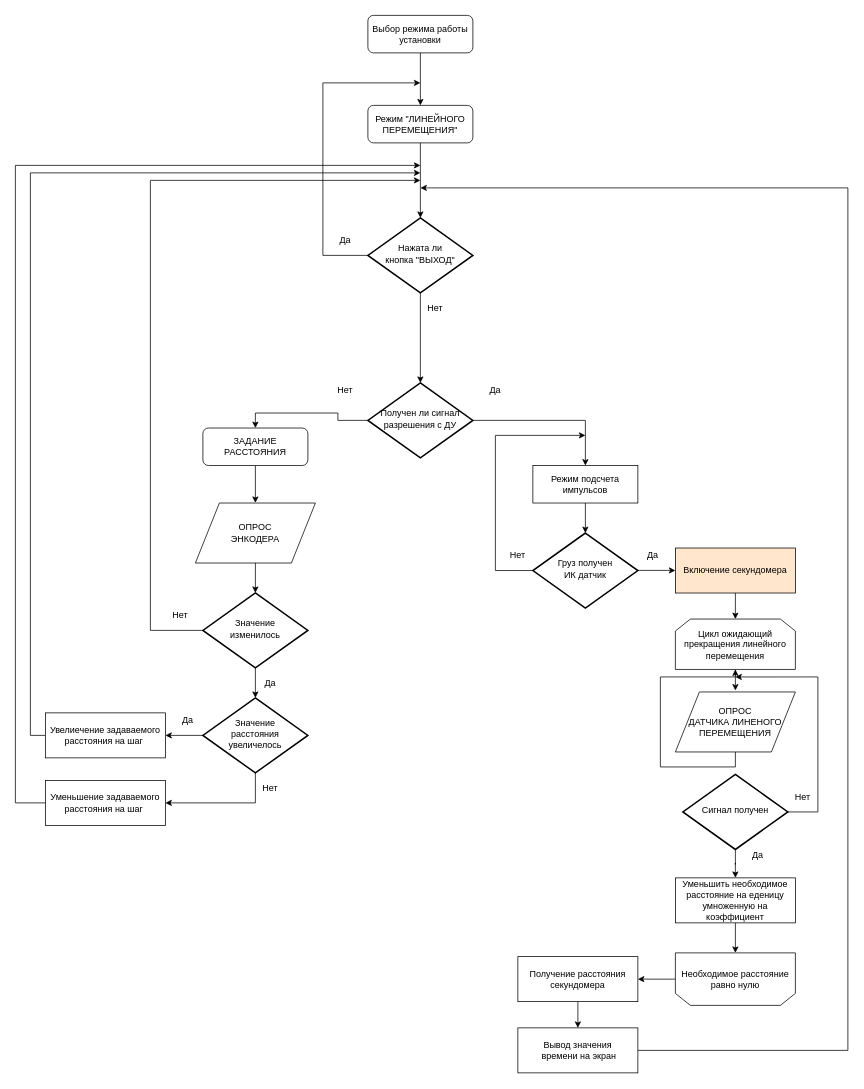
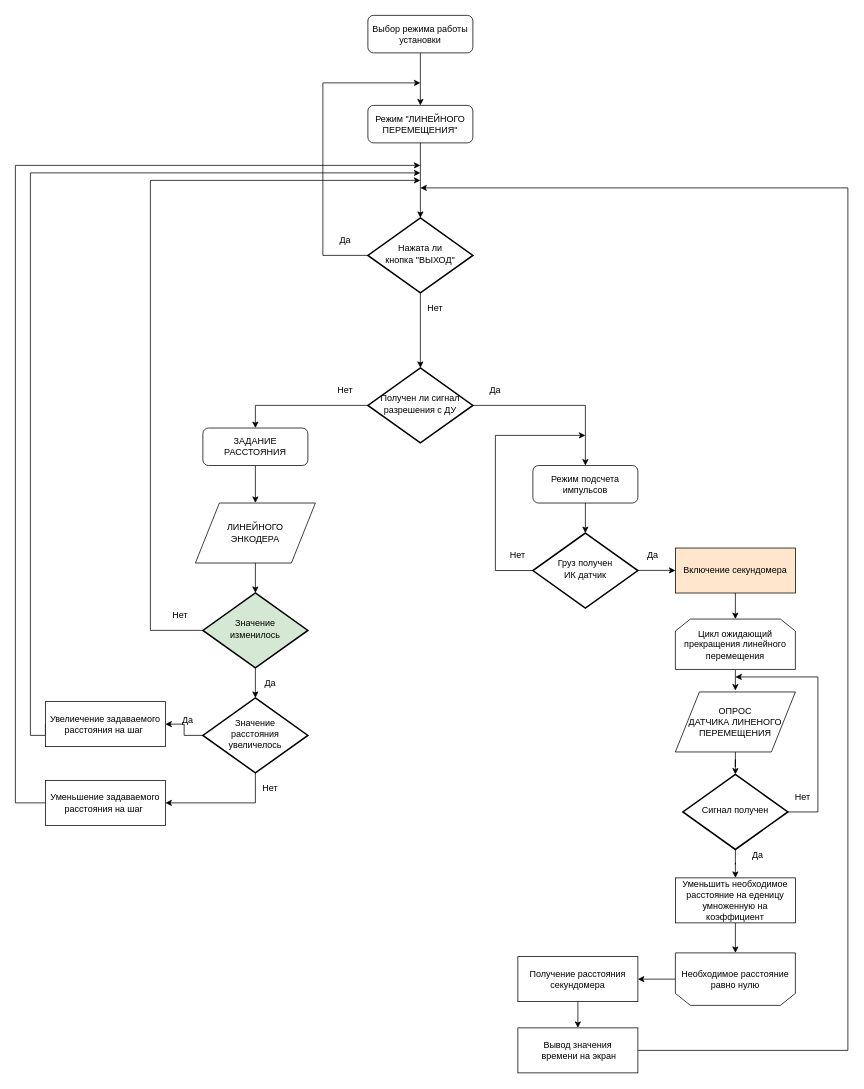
  <mxCell id="0" />
  <mxCell id="1" parent="0" />
  <mxCell id="2" style="edgeStyle=orthogonalEdgeStyle;rounded=0;orthogonalLoop=1;jettySize=auto;html=1;exitX=0.5;exitY=1;exitDx=0;exitDy=0;entryX=0.5;entryY=0;entryDx=0;entryDy=0;" edge="1" parent="1" source="3" target="6"><mxGeometry relative="1" as="geometry" /></mxCell>
  <mxCell id="3" value="Режим &quot;ЛИНЕЙНОГО ПЕРЕМЕЩЕНИЯ&quot;" style="rounded=1;whiteSpace=wrap;html=1;fontSize=12;glass=0;strokeWidth=1;shadow=0;" vertex="1" parent="1"><mxGeometry x="490" y="140" width="140" height="50" as="geometry" /></mxCell>
  <mxCell id="4" style="edgeStyle=orthogonalEdgeStyle;rounded=0;orthogonalLoop=1;jettySize=auto;html=1;exitX=0.5;exitY=1;exitDx=0;exitDy=0;entryX=0.5;entryY=0;entryDx=0;entryDy=0;" edge="1" parent="1" source="6" target="10"><mxGeometry relative="1" as="geometry" /></mxCell>
  <mxCell id="5" style="edgeStyle=orthogonalEdgeStyle;rounded=0;orthogonalLoop=1;jettySize=auto;html=1;exitX=0;exitY=0.5;exitDx=0;exitDy=0;" edge="1" parent="1" source="6"><mxGeometry relative="1" as="geometry"><mxPoint x="560" y="110" as="targetPoint" /><Array as="points"><mxPoint x="430" y="340" /><mxPoint x="430" y="110" /></Array></mxGeometry></mxCell>
  <mxCell id="6" value="Нажата ли кнопка&amp;nbsp;&quot;ВЫХОД&quot;" style="rhombus;whiteSpace=wrap;html=1;shadow=0;fontFamily=Helvetica;fontSize=12;align=center;strokeWidth=2;spacing=6;spacingTop=-4;" vertex="1" parent="1"><mxGeometry x="490" y="290" width="140" height="100" as="geometry" /></mxCell>
  <mxCell id="7" value="&lt;font style=&quot;font-size: 12px;&quot;&gt;Да&lt;/font&gt;" style="text;html=1;strokeColor=none;fillColor=none;align=center;verticalAlign=middle;whiteSpace=wrap;rounded=0;fontSize=12;" vertex="1" parent="1"><mxGeometry x="440" y="310" width="40" height="20" as="geometry" /></mxCell>
  <mxCell id="8" style="edgeStyle=orthogonalEdgeStyle;rounded=0;orthogonalLoop=1;jettySize=auto;html=1;exitX=0;exitY=0.5;exitDx=0;exitDy=0;entryX=0.5;entryY=0;entryDx=0;entryDy=0;" edge="1" parent="1" source="10" target="16"><mxGeometry relative="1" as="geometry"><mxPoint x="140" y="510" as="targetPoint" /></mxGeometry></mxCell>
  <mxCell id="9" style="edgeStyle=orthogonalEdgeStyle;rounded=0;orthogonalLoop=1;jettySize=auto;html=1;entryX=0.5;entryY=0;entryDx=0;entryDy=0;" edge="1" parent="1" source="10" target="32"><mxGeometry relative="1" as="geometry"><mxPoint x="840" y="590" as="targetPoint" /></mxGeometry></mxCell>
- <mxCell id="10" value="Получен ли сигнал разрешения с ДУ" style="rhombus;whiteSpace=wrap;html=1;shadow=0;fontFamily=Helvetica;fontSize=12;align=center;strokeWidth=2;spacing=6;spacingTop=-4;" vertex="1" parent="1"><mxGeometry x="490" y="510" width="140" height="100" as="geometry" /></mxCell>
+ <mxCell id="10" value="Получен ли сигнал разрешения с ДУ" style="rhombus;whiteSpace=wrap;html=1;shadow=0;fontFamily=Helvetica;fontSize=12;align=center;strokeWidth=2;spacing=6;spacingTop=-4;" vertex="1" parent="1"><mxGeometry x="490" y="490" width="140" height="100" as="geometry" /></mxCell>
  <mxCell id="11" value="&lt;font style=&quot;font-size: 12px;&quot;&gt;Нет&lt;br style=&quot;font-size: 12px;&quot;&gt;&lt;/font&gt;" style="text;html=1;strokeColor=none;fillColor=none;align=center;verticalAlign=middle;whiteSpace=wrap;rounded=0;fontSize=12;" vertex="1" parent="1"><mxGeometry x="560" y="400" width="40" height="20" as="geometry" /></mxCell>
  <mxCell id="12" style="edgeStyle=orthogonalEdgeStyle;rounded=0;orthogonalLoop=1;jettySize=auto;html=1;exitX=0.5;exitY=1;exitDx=0;exitDy=0;entryX=0.5;entryY=0;entryDx=0;entryDy=0;" edge="1" parent="1" source="13" target="22"><mxGeometry relative="1" as="geometry" /></mxCell>
- <mxCell id="13" value="&lt;span&gt;ОПРОС&lt;br&gt;ЭНКОДЕРА&lt;/span&gt;" style="shape=parallelogram;perimeter=parallelogramPerimeter;whiteSpace=wrap;html=1;" vertex="1" parent="1"><mxGeometry x="260" y="670.19" width="160" height="80" as="geometry" /></mxCell>
+ <mxCell id="13" value="&lt;span&gt;ЛИНЕЙНОГО&lt;br&gt;ЭНКОДЕРА&lt;/span&gt;" style="shape=parallelogram;perimeter=parallelogramPerimeter;whiteSpace=wrap;html=1;" vertex="1" parent="1"><mxGeometry x="260" y="670.19" width="160" height="80" as="geometry" /></mxCell>
  <mxCell id="14" value="&lt;font style=&quot;font-size: 12px;&quot;&gt;Нет&lt;br style=&quot;font-size: 12px;&quot;&gt;&lt;/font&gt;" style="text;html=1;strokeColor=none;fillColor=none;align=center;verticalAlign=middle;whiteSpace=wrap;rounded=0;fontSize=12;" vertex="1" parent="1"><mxGeometry x="440" y="510" width="40" height="20" as="geometry" /></mxCell>
  <mxCell id="15" style="edgeStyle=orthogonalEdgeStyle;rounded=0;orthogonalLoop=1;jettySize=auto;html=1;exitX=0.5;exitY=1;exitDx=0;exitDy=0;" edge="1" parent="1" source="16"><mxGeometry relative="1" as="geometry"><mxPoint x="340" y="670" as="targetPoint" /><Array as="points"><mxPoint x="340" y="670" /></Array></mxGeometry></mxCell>
  <mxCell id="16" value="ЗАДАНИЕ РАССТОЯНИЯ" style="rounded=1;whiteSpace=wrap;html=1;fontSize=12;glass=0;strokeWidth=1;shadow=0;" vertex="1" parent="1"><mxGeometry x="270" y="570.19" width="140" height="50" as="geometry" /></mxCell>
  <mxCell id="17" style="edgeStyle=orthogonalEdgeStyle;rounded=0;orthogonalLoop=1;jettySize=auto;html=1;exitX=0.5;exitY=1;exitDx=0;exitDy=0;entryX=1;entryY=0.5;entryDx=0;entryDy=0;" edge="1" parent="1" source="19" target="30"><mxGeometry relative="1" as="geometry"><mxPoint x="340" y="1070" as="targetPoint" /></mxGeometry></mxCell>
  <mxCell id="18" style="edgeStyle=orthogonalEdgeStyle;rounded=0;orthogonalLoop=1;jettySize=auto;html=1;exitX=0;exitY=0.5;exitDx=0;exitDy=0;entryX=1;entryY=0.5;entryDx=0;entryDy=0;" edge="1" parent="1" source="19" target="27"><mxGeometry relative="1" as="geometry" /></mxCell>
  <mxCell id="19" value="Значение&lt;br&gt;расстояния&lt;br&gt;увеличелось" style="rhombus;whiteSpace=wrap;html=1;shadow=0;fontFamily=Helvetica;fontSize=12;align=center;strokeWidth=2;spacing=6;spacingTop=-4;" vertex="1" parent="1"><mxGeometry x="270" y="930" width="140" height="100" as="geometry" /></mxCell>
  <mxCell id="20" style="edgeStyle=orthogonalEdgeStyle;rounded=0;orthogonalLoop=1;jettySize=auto;html=1;exitX=0.5;exitY=1;exitDx=0;exitDy=0;entryX=0.5;entryY=0;entryDx=0;entryDy=0;" edge="1" parent="1" source="22" target="19"><mxGeometry relative="1" as="geometry" /></mxCell>
  <mxCell id="21" style="edgeStyle=orthogonalEdgeStyle;rounded=0;orthogonalLoop=1;jettySize=auto;html=1;exitX=0;exitY=0.5;exitDx=0;exitDy=0;" edge="1" parent="1" source="22"><mxGeometry relative="1" as="geometry"><mxPoint x="560" y="240" as="targetPoint" /><Array as="points"><mxPoint x="200" y="840" /><mxPoint x="200" y="240" /></Array></mxGeometry></mxCell>
- <mxCell id="22" value="Значение&lt;br&gt;изменилось" style="rhombus;whiteSpace=wrap;html=1;shadow=0;fontFamily=Helvetica;fontSize=12;align=center;strokeWidth=2;spacing=6;spacingTop=-4;" vertex="1" parent="1"><mxGeometry x="270" y="790" width="140" height="100" as="geometry" /></mxCell>
+ <mxCell id="22" value="Значение&lt;br&gt;изменилось" style="rhombus;whiteSpace=wrap;html=1;shadow=0;fontFamily=Helvetica;fontSize=12;align=center;strokeWidth=2;spacing=6;spacingTop=-4;fillColor=#d5e8d4;" vertex="1" parent="1"><mxGeometry x="270" y="790" width="140" height="100" as="geometry" /></mxCell>
  <mxCell id="23" value="&lt;font style=&quot;font-size: 12px;&quot;&gt;Нет&lt;br style=&quot;font-size: 12px;&quot;&gt;&lt;/font&gt;" style="text;html=1;strokeColor=none;fillColor=none;align=center;verticalAlign=middle;whiteSpace=wrap;rounded=0;fontSize=12;" vertex="1" parent="1"><mxGeometry x="220" y="810.19" width="40" height="20" as="geometry" /></mxCell>
  <mxCell id="24" value="&lt;font style=&quot;font-size: 12px&quot;&gt;Да&lt;br style=&quot;font-size: 12px&quot;&gt;&lt;/font&gt;" style="text;html=1;strokeColor=none;fillColor=none;align=center;verticalAlign=middle;whiteSpace=wrap;rounded=0;fontSize=12;" vertex="1" parent="1"><mxGeometry x="340" y="900.19" width="40" height="20" as="geometry" /></mxCell>
  <mxCell id="25" value="&lt;font style=&quot;font-size: 12px;&quot;&gt;Нет&lt;br style=&quot;font-size: 12px;&quot;&gt;&lt;/font&gt;" style="text;html=1;strokeColor=none;fillColor=none;align=center;verticalAlign=middle;whiteSpace=wrap;rounded=0;fontSize=12;" vertex="1" parent="1"><mxGeometry x="340" y="1040" width="40" height="20" as="geometry" /></mxCell>
  <mxCell id="26" style="edgeStyle=orthogonalEdgeStyle;rounded=0;orthogonalLoop=1;jettySize=auto;html=1;exitX=0;exitY=0.5;exitDx=0;exitDy=0;" edge="1" parent="1" source="27"><mxGeometry relative="1" as="geometry"><mxPoint x="560" y="230" as="targetPoint" /><Array as="points"><mxPoint x="40" y="980" /><mxPoint x="40" y="230" /></Array></mxGeometry></mxCell>
- <mxCell id="27" value="Увелиечение задаваемого расстояния на шаг&amp;nbsp;" style="rounded=0;whiteSpace=wrap;html=1;" vertex="1" parent="1"><mxGeometry x="60" y="950" width="160" height="60" as="geometry" /></mxCell>
+ <mxCell id="27" value="Увелиечение задаваемого расстояния на шаг&amp;nbsp;" style="rounded=0;whiteSpace=wrap;html=1;" vertex="1" parent="1"><mxGeometry x="60" y="935" width="160" height="60" as="geometry" /></mxCell>
  <mxCell id="28" value="&lt;font style=&quot;font-size: 12px&quot;&gt;Да&lt;br style=&quot;font-size: 12px&quot;&gt;&lt;/font&gt;" style="text;html=1;strokeColor=none;fillColor=none;align=center;verticalAlign=middle;whiteSpace=wrap;rounded=0;fontSize=12;" vertex="1" parent="1"><mxGeometry x="230" y="950" width="40" height="20" as="geometry" /></mxCell>
  <mxCell id="29" style="edgeStyle=orthogonalEdgeStyle;rounded=0;orthogonalLoop=1;jettySize=auto;html=1;" edge="1" parent="1" source="30"><mxGeometry relative="1" as="geometry"><mxPoint x="560" y="220" as="targetPoint" /><Array as="points"><mxPoint x="20" y="1070" /><mxPoint x="20" y="220" /></Array></mxGeometry></mxCell>
  <mxCell id="30" value="Уменьшение задаваемого расстояния на шаг&amp;nbsp;" style="rounded=0;whiteSpace=wrap;html=1;" vertex="1" parent="1"><mxGeometry x="60" y="1040" width="160" height="60" as="geometry" /></mxCell>
  <mxCell id="31" style="edgeStyle=orthogonalEdgeStyle;rounded=0;orthogonalLoop=1;jettySize=auto;html=1;exitX=0.5;exitY=1;exitDx=0;exitDy=0;entryX=0.5;entryY=0;entryDx=0;entryDy=0;" edge="1" parent="1" source="32" target="35"><mxGeometry relative="1" as="geometry" /></mxCell>
- <mxCell id="32" value="Режим подсчета импульсов" style="whiteSpace=wrap;html=1;fontSize=12;glass=0;strokeWidth=1;shadow=0;rounded=0;" vertex="1" parent="1"><mxGeometry x="710" y="620.19" width="140" height="50" as="geometry" /></mxCell>
+ <mxCell id="32" value="Режим подсчета импульсов" style="rounded=1;whiteSpace=wrap;html=1;fontSize=12;glass=0;strokeWidth=1;shadow=0;" vertex="1" parent="1"><mxGeometry x="710" y="620.19" width="140" height="50" as="geometry" /></mxCell>
  <mxCell id="33" style="edgeStyle=orthogonalEdgeStyle;rounded=0;orthogonalLoop=1;jettySize=auto;html=1;exitX=0;exitY=0.5;exitDx=0;exitDy=0;" edge="1" parent="1" source="35"><mxGeometry relative="1" as="geometry"><mxPoint x="780" y="580" as="targetPoint" /><Array as="points"><mxPoint x="660" y="760" /><mxPoint x="660" y="580" /></Array></mxGeometry></mxCell>
  <mxCell id="34" style="edgeStyle=orthogonalEdgeStyle;rounded=0;orthogonalLoop=1;jettySize=auto;html=1;exitX=0.5;exitY=1;exitDx=0;exitDy=0;entryX=0.5;entryY=0;entryDx=0;entryDy=0;" edge="1" parent="1" source="49" target="38"><mxGeometry relative="1" as="geometry" /></mxCell>
  <mxCell id="35" value="Груз получен &lt;br&gt;ИК датчик" style="rhombus;whiteSpace=wrap;html=1;shadow=0;fontFamily=Helvetica;fontSize=12;align=center;strokeWidth=2;spacing=6;spacingTop=-4;" vertex="1" parent="1"><mxGeometry x="710" y="710.19" width="140" height="100" as="geometry" /></mxCell>
  <mxCell id="36" value="&lt;font style=&quot;font-size: 12px;&quot;&gt;Нет&lt;br style=&quot;font-size: 12px;&quot;&gt;&lt;/font&gt;" style="text;html=1;strokeColor=none;fillColor=none;align=center;verticalAlign=middle;whiteSpace=wrap;rounded=0;fontSize=12;" vertex="1" parent="1"><mxGeometry x="670" y="730.19" width="40" height="20" as="geometry" /></mxCell>
  <mxCell id="37" style="edgeStyle=orthogonalEdgeStyle;rounded=0;orthogonalLoop=1;jettySize=auto;html=1;exitX=0.5;exitY=1;exitDx=0;exitDy=0;" edge="1" parent="1" source="38"><mxGeometry relative="1" as="geometry"><mxPoint x="980" y="920.12" as="targetPoint" /></mxGeometry></mxCell>
  <mxCell id="38" value="Цикл ожидающий прекращения линейного перемещения" style="shape=loopLimit;whiteSpace=wrap;html=1;" vertex="1" parent="1"><mxGeometry x="900" y="824.91" width="160" height="67.21" as="geometry" /></mxCell>
  <mxCell id="39" value="&lt;font style=&quot;font-size: 12px;&quot;&gt;Да&lt;/font&gt;" style="text;html=1;strokeColor=none;fillColor=none;align=center;verticalAlign=middle;whiteSpace=wrap;rounded=0;fontSize=12;" vertex="1" parent="1"><mxGeometry x="640" y="510" width="40" height="20" as="geometry" /></mxCell>
  <mxCell id="40" value="&lt;font style=&quot;font-size: 12px;&quot;&gt;Да&lt;/font&gt;" style="text;html=1;strokeColor=none;fillColor=none;align=center;verticalAlign=middle;whiteSpace=wrap;rounded=0;fontSize=12;" vertex="1" parent="1"><mxGeometry x="850" y="730.19" width="40" height="20" as="geometry" /></mxCell>
- <mxCell id="41" style="edgeStyle=orthogonalEdgeStyle;rounded=0;orthogonalLoop=1;jettySize=auto;html=1;exitX=0.5;exitY=1;exitDx=0;exitDy=0;" edge="1" parent="1" source="42" target="38"><mxGeometry relative="1" as="geometry" /></mxCell>
+ <mxCell id="41" style="edgeStyle=orthogonalEdgeStyle;rounded=0;orthogonalLoop=1;jettySize=auto;html=1;exitX=0.5;exitY=1;exitDx=0;exitDy=0;" edge="1" parent="1" source="42" target="45"><mxGeometry relative="1" as="geometry" /></mxCell>
  <mxCell id="42" value="&lt;span&gt;ОПРОС&lt;br&gt;ДАТЧИКА ЛИНЕНОГО ПЕРЕМЕЩЕНИЯ&lt;br&gt;&lt;/span&gt;" style="shape=parallelogram;perimeter=parallelogramPerimeter;whiteSpace=wrap;html=1;" vertex="1" parent="1"><mxGeometry x="900" y="922.12" width="160" height="80" as="geometry" /></mxCell>
  <mxCell id="43" style="edgeStyle=orthogonalEdgeStyle;rounded=0;orthogonalLoop=1;jettySize=auto;html=1;" edge="1" parent="1" source="45"><mxGeometry relative="1" as="geometry"><mxPoint x="980" y="902.12" as="targetPoint" /><Array as="points"><mxPoint x="1090" y="1082.12" /><mxPoint x="1090" y="902.12" /></Array></mxGeometry></mxCell>
  <mxCell id="44" value="" style="edgeStyle=orthogonalEdgeStyle;rounded=0;orthogonalLoop=1;jettySize=auto;html=1;" edge="1" parent="1" source="45" target="57"><mxGeometry relative="1" as="geometry" /></mxCell>
  <mxCell id="45" value="Сигнал получен" style="rhombus;whiteSpace=wrap;html=1;shadow=0;fontFamily=Helvetica;fontSize=12;align=center;strokeWidth=2;spacing=6;spacingTop=-4;" vertex="1" parent="1"><mxGeometry x="910" y="1032.12" width="140" height="100" as="geometry" /></mxCell>
  <mxCell id="46" value="&lt;font style=&quot;font-size: 12px;&quot;&gt;Нет&lt;br style=&quot;font-size: 12px;&quot;&gt;&lt;/font&gt;" style="text;html=1;strokeColor=none;fillColor=none;align=center;verticalAlign=middle;whiteSpace=wrap;rounded=0;fontSize=12;" vertex="1" parent="1"><mxGeometry x="1050" y="1052.12" width="40" height="20" as="geometry" /></mxCell>
  <mxCell id="47" style="edgeStyle=orthogonalEdgeStyle;rounded=0;orthogonalLoop=1;jettySize=auto;html=1;exitX=1;exitY=0.5;exitDx=0;exitDy=0;entryX=1;entryY=0.5;entryDx=0;entryDy=0;" edge="1" parent="1" source="48" target="52"><mxGeometry relative="1" as="geometry" /></mxCell>
  <mxCell id="48" value="&lt;p style=&quot;line-height: 120%&quot;&gt;Необходимое расстояние равно нулю&lt;/p&gt;" style="shape=loopLimit;whiteSpace=wrap;html=1;rotation=0;direction=west;" vertex="1" parent="1"><mxGeometry x="900" y="1270" width="160" height="70" as="geometry" /></mxCell>
  <mxCell id="49" value="Включение секундомера" style="rounded=0;whiteSpace=wrap;html=1;fillColor=#ffe6cc;" vertex="1" parent="1"><mxGeometry x="900" y="730.19" width="160" height="60" as="geometry" /></mxCell>
  <mxCell id="50" style="edgeStyle=orthogonalEdgeStyle;rounded=0;orthogonalLoop=1;jettySize=auto;html=1;entryX=0;entryY=0.5;entryDx=0;entryDy=0;" edge="1" parent="1" target="49"><mxGeometry relative="1" as="geometry"><mxPoint x="850" y="760" as="sourcePoint" /><mxPoint x="870" y="800" as="targetPoint" /><Array as="points"><mxPoint x="890" y="760" /><mxPoint x="890" y="760" /></Array></mxGeometry></mxCell>
  <mxCell id="51" style="edgeStyle=orthogonalEdgeStyle;rounded=0;orthogonalLoop=1;jettySize=auto;html=1;exitX=0.5;exitY=1;exitDx=0;exitDy=0;entryX=0.5;entryY=0;entryDx=0;entryDy=0;" edge="1" parent="1" source="52" target="54"><mxGeometry relative="1" as="geometry" /></mxCell>
  <mxCell id="52" value="Получение расстояния секундомера" style="rounded=0;whiteSpace=wrap;html=1;" vertex="1" parent="1"><mxGeometry x="690" y="1275" width="160" height="60" as="geometry" /></mxCell>
  <mxCell id="53" style="edgeStyle=orthogonalEdgeStyle;rounded=0;orthogonalLoop=1;jettySize=auto;html=1;exitX=1;exitY=0.5;exitDx=0;exitDy=0;" edge="1" parent="1" source="54"><mxGeometry relative="1" as="geometry"><mxPoint x="560" y="250" as="targetPoint" /><Array as="points"><mxPoint x="1130" y="1400" /><mxPoint x="1130" y="250" /></Array></mxGeometry></mxCell>
  <mxCell id="54" value="Вывод значения&lt;br&gt;&amp;nbsp;времени на экран" style="rounded=0;whiteSpace=wrap;html=1;fontSize=12;" vertex="1" parent="1"><mxGeometry x="690" y="1370" width="160" height="60" as="geometry" /></mxCell>
  <mxCell id="55" value="&lt;font style=&quot;font-size: 12px;&quot;&gt;Да&lt;/font&gt;" style="text;html=1;strokeColor=none;fillColor=none;align=center;verticalAlign=middle;whiteSpace=wrap;rounded=0;fontSize=12;" vertex="1" parent="1"><mxGeometry x="990" y="1130" width="40" height="20" as="geometry" /></mxCell>
  <mxCell id="56" value="" style="edgeStyle=orthogonalEdgeStyle;rounded=0;orthogonalLoop=1;jettySize=auto;html=1;" edge="1" parent="1" source="57" target="48"><mxGeometry relative="1" as="geometry" /></mxCell>
  <mxCell id="57" value="Уменьшить необходимое расстояние на еденицу умноженную на коэффициент" style="rounded=0;whiteSpace=wrap;html=1;" vertex="1" parent="1"><mxGeometry x="900" y="1170" width="160" height="60" as="geometry" /></mxCell>
  <mxCell id="58" value="" style="edgeStyle=orthogonalEdgeStyle;rounded=0;orthogonalLoop=1;jettySize=auto;html=1;" edge="1" parent="1" source="59" target="3"><mxGeometry relative="1" as="geometry" /></mxCell>
  <mxCell id="59" value="Выбор режима работы установки" style="rounded=1;whiteSpace=wrap;html=1;fontSize=12;glass=0;strokeWidth=1;shadow=0;" vertex="1" parent="1"><mxGeometry x="490" y="20" width="140" height="50" as="geometry" /></mxCell>
